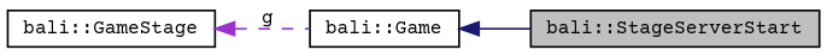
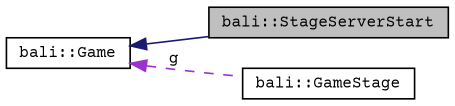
  digraph {
    fontname="Courier Prime"
    rankdir=LR
    node [color=black fillcolor=white fontname="Courier Prime" fontsize=10 shape=record style=filled]
    edge [dir=back fontname="Courier Prime" fontsize=10 labelfontname=Helvetica labelfontsize=10]
    n1 [fillcolor=grey75 fontcolor=black height=0.2 label="bali::StageServerStart" width=0.4]
    n2 [height=0.2 label="bali::GameStage" width=0.4]
    n3 [height=0.2 label="bali::Game" width=0.4]
    n3 -> n1 [color=midnightblue style=solid]
-   n2 -> n3 [color=darkorchid3 label=" g" style=dashed]
+   n3 -> n2 [color=darkorchid3 label=" g" style=dashed]
  }
